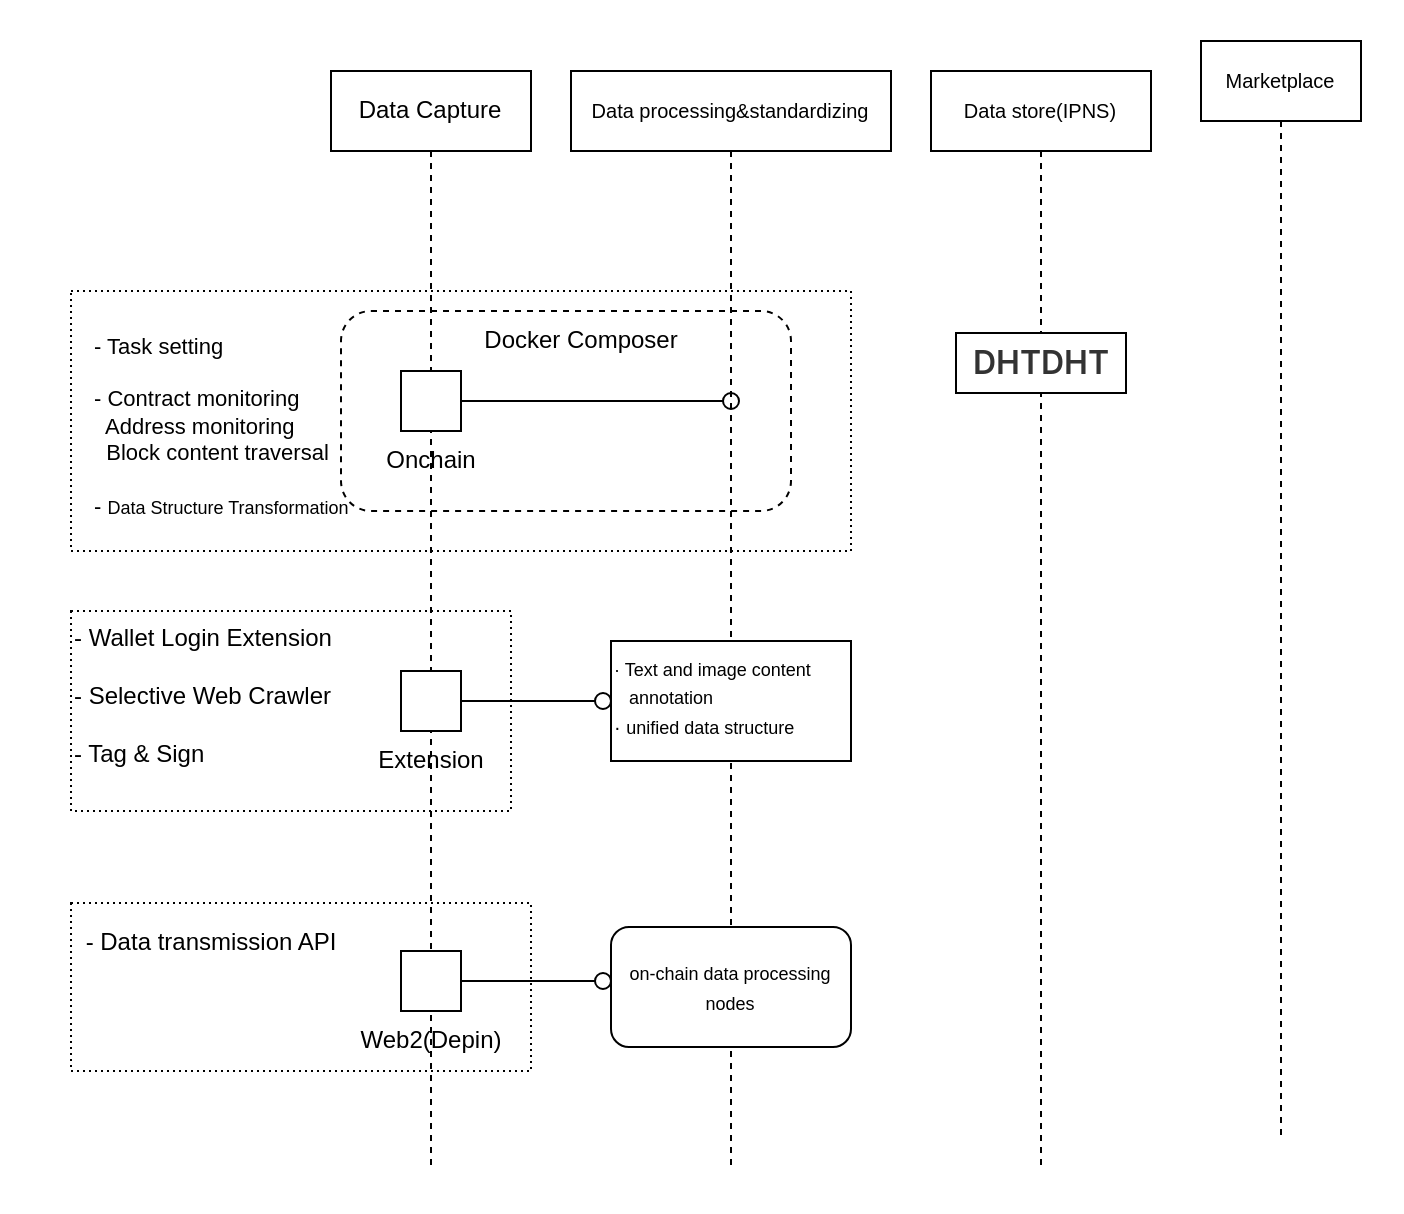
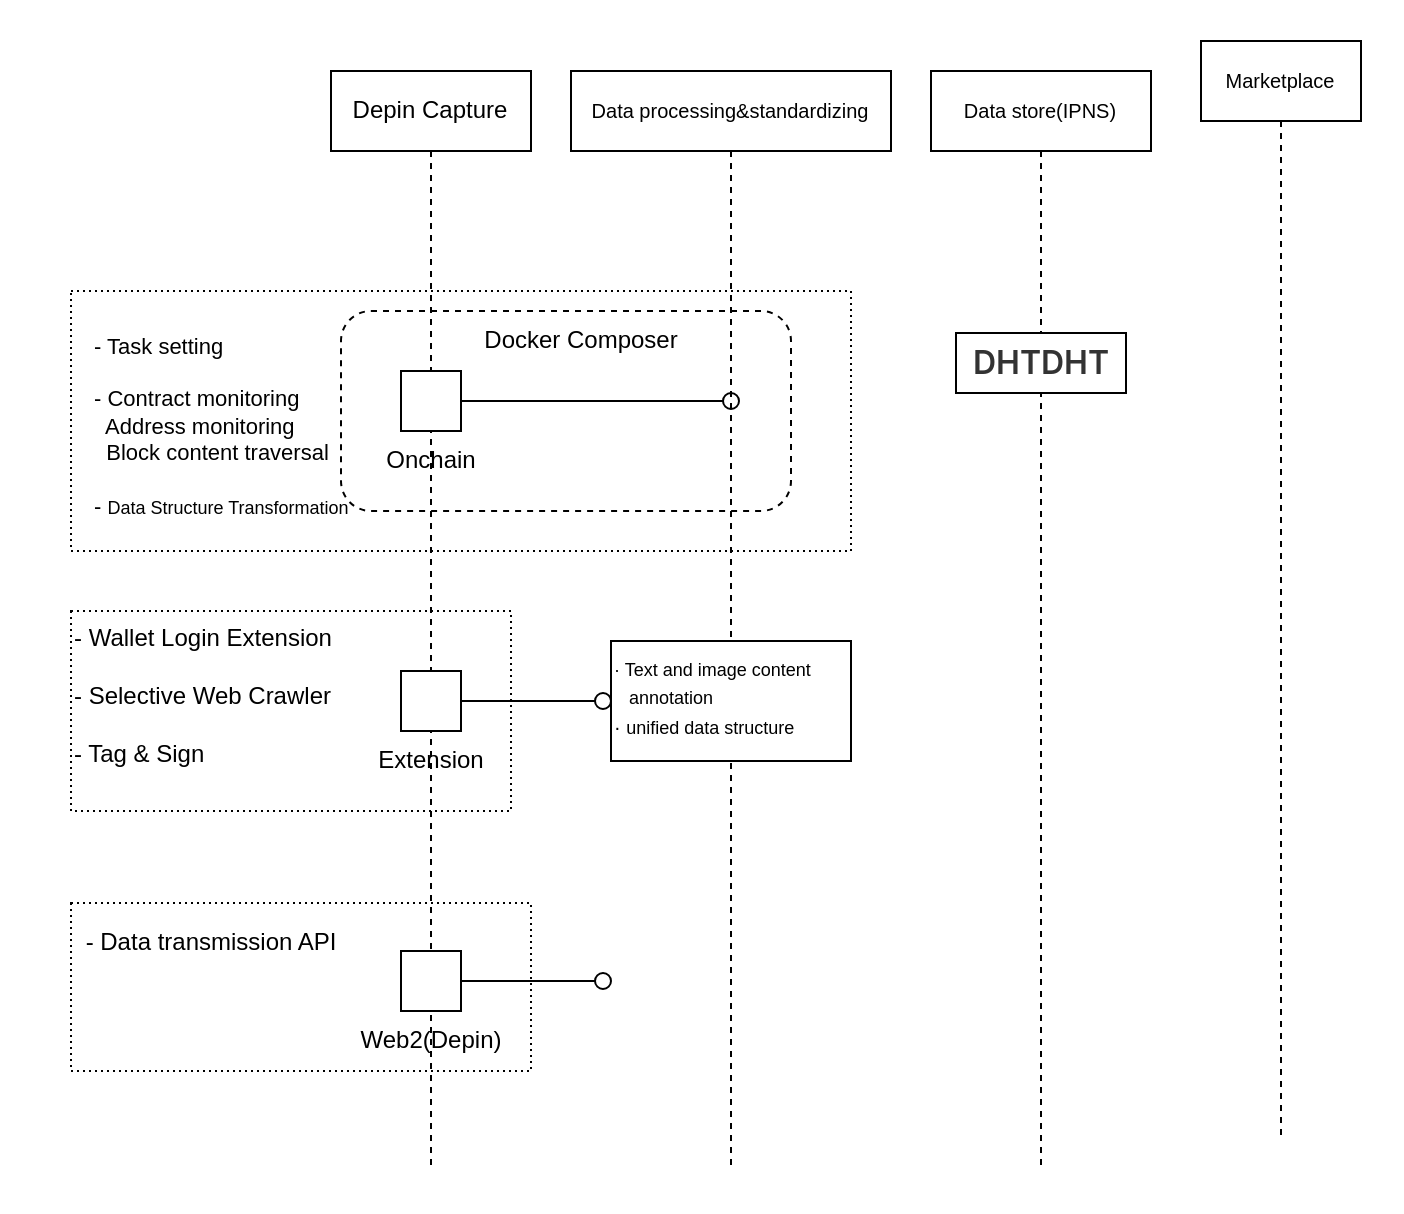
  <mxCell id="0" />
  <mxCell id="1" parent="0" />
- <mxCell id="2" value="&lt;span style=&quot;text-align: left;&quot;&gt;Data Capture&lt;/span&gt;" style="shape=umlLifeline;perimeter=lifelinePerimeter;whiteSpace=wrap;html=1;container=1;dropTarget=0;collapsible=0;recursiveResize=0;outlineConnect=0;portConstraint=eastwest;newEdgeStyle={&quot;edgeStyle&quot;:&quot;elbowEdgeStyle&quot;,&quot;elbow&quot;:&quot;vertical&quot;,&quot;curved&quot;:0,&quot;rounded&quot;:0};" vertex="1" parent="1"><mxGeometry x="165" y="35" width="100" height="550" as="geometry" /></mxCell>
+ <mxCell id="2" value="&lt;span style=&quot;text-align: left;&quot;&gt;Depin Capture&lt;/span&gt;" style="shape=umlLifeline;perimeter=lifelinePerimeter;whiteSpace=wrap;html=1;container=1;dropTarget=0;collapsible=0;recursiveResize=0;outlineConnect=0;portConstraint=eastwest;newEdgeStyle={&quot;edgeStyle&quot;:&quot;elbowEdgeStyle&quot;,&quot;elbow&quot;:&quot;vertical&quot;,&quot;curved&quot;:0,&quot;rounded&quot;:0};" vertex="1" parent="1"><mxGeometry x="165" y="35" width="100" height="550" as="geometry" /></mxCell>
  <mxCell id="3" value="&lt;font style=&quot;font-size: 10px;&quot;&gt;Data processing&amp;amp;standardizing&lt;/font&gt;" style="shape=umlLifeline;perimeter=lifelinePerimeter;whiteSpace=wrap;html=1;container=1;dropTarget=0;collapsible=0;recursiveResize=0;outlineConnect=0;portConstraint=eastwest;newEdgeStyle={&quot;edgeStyle&quot;:&quot;elbowEdgeStyle&quot;,&quot;elbow&quot;:&quot;vertical&quot;,&quot;curved&quot;:0,&quot;rounded&quot;:0};" vertex="1" parent="1"><mxGeometry x="285" y="35" width="160" height="550" as="geometry" /></mxCell>
  <mxCell id="4" value="" style="html=1;rounded=0;" vertex="1" parent="1"><mxGeometry x="200" y="185" width="30" height="30" as="geometry" /></mxCell>
  <mxCell id="5" value="" style="endArrow=none;html=1;rounded=0;align=center;verticalAlign=top;endFill=0;labelBackgroundColor=none;endSize=2;" edge="1" source="4" target="6" parent="1"><mxGeometry relative="1" as="geometry" /></mxCell>
  <mxCell id="6" value="" style="ellipse;html=1;fontSize=11;align=center;fillColor=none;points=[];aspect=fixed;resizable=0;verticalAlign=bottom;labelPosition=center;verticalLabelPosition=top;flipH=1;" vertex="1" parent="1"><mxGeometry x="361" y="196" width="8" height="8" as="geometry" /></mxCell>
  <mxCell id="7" value="Onchain" style="text;html=1;align=center;verticalAlign=middle;resizable=0;points=[];autosize=1;strokeColor=none;fillColor=none;" vertex="1" parent="1"><mxGeometry x="180" y="215" width="70" height="30" as="geometry" /></mxCell>
  <mxCell id="8" value="" style="html=1;rounded=0;" vertex="1" parent="1"><mxGeometry x="200" y="335" width="30" height="30" as="geometry" /></mxCell>
  <mxCell id="9" value="" style="endArrow=none;html=1;rounded=0;align=center;verticalAlign=top;endFill=0;labelBackgroundColor=none;endSize=2;" edge="1" parent="1" source="8" target="10"><mxGeometry relative="1" as="geometry" /></mxCell>
  <mxCell id="10" value="" style="ellipse;html=1;fontSize=11;align=center;fillColor=none;points=[];aspect=fixed;resizable=0;verticalAlign=bottom;labelPosition=center;verticalLabelPosition=top;flipH=1;" vertex="1" parent="1"><mxGeometry x="297" y="346" width="8" height="8" as="geometry" /></mxCell>
  <mxCell id="11" value="Extension" style="text;html=1;align=center;verticalAlign=middle;resizable=0;points=[];autosize=1;strokeColor=none;fillColor=none;" vertex="1" parent="1"><mxGeometry x="175" y="365" width="80" height="30" as="geometry" /></mxCell>
  <mxCell id="12" value="&lt;font style=&quot;font-size: 10px;&quot;&gt;Data store(IPNS)&lt;/font&gt;" style="shape=umlLifeline;perimeter=lifelinePerimeter;whiteSpace=wrap;html=1;container=1;dropTarget=0;collapsible=0;recursiveResize=0;outlineConnect=0;portConstraint=eastwest;newEdgeStyle={&quot;edgeStyle&quot;:&quot;elbowEdgeStyle&quot;,&quot;elbow&quot;:&quot;vertical&quot;,&quot;curved&quot;:0,&quot;rounded&quot;:0};" vertex="1" parent="1"><mxGeometry x="465" y="35" width="110" height="550" as="geometry" /></mxCell>
  <mxCell id="13" value="&lt;font style=&quot;font-size: 10px;&quot;&gt;Marketplace&lt;/font&gt;" style="shape=umlLifeline;perimeter=lifelinePerimeter;whiteSpace=wrap;html=1;container=1;dropTarget=0;collapsible=0;recursiveResize=0;outlineConnect=0;portConstraint=eastwest;newEdgeStyle={&quot;edgeStyle&quot;:&quot;elbowEdgeStyle&quot;,&quot;elbow&quot;:&quot;vertical&quot;,&quot;curved&quot;:0,&quot;rounded&quot;:0};" vertex="1" parent="1"><mxGeometry x="600" y="20" width="80" height="550" as="geometry" /></mxCell>
  <mxCell id="14" value="" style="html=1;rounded=0;" vertex="1" parent="1"><mxGeometry x="200" y="475" width="30" height="30" as="geometry" /></mxCell>
  <mxCell id="15" value="" style="endArrow=none;html=1;rounded=0;align=center;verticalAlign=top;endFill=0;labelBackgroundColor=none;endSize=2;" edge="1" parent="1" source="14" target="16"><mxGeometry relative="1" as="geometry" /></mxCell>
  <mxCell id="16" value="" style="ellipse;html=1;fontSize=11;align=center;fillColor=none;points=[];aspect=fixed;resizable=0;verticalAlign=bottom;labelPosition=center;verticalLabelPosition=top;flipH=1;" vertex="1" parent="1"><mxGeometry x="297" y="486" width="8" height="8" as="geometry" /></mxCell>
  <mxCell id="17" value="Web2(Depin)" style="text;html=1;align=center;verticalAlign=middle;resizable=0;points=[];autosize=1;strokeColor=none;fillColor=none;" vertex="1" parent="1"><mxGeometry x="170" y="505" width="90" height="30" as="geometry" /></mxCell>
  <mxCell id="18" value="" style="rounded=1;whiteSpace=wrap;html=1;fillColor=none;dashed=1;" vertex="1" parent="1"><mxGeometry x="170" y="155" width="225" height="100" as="geometry" /></mxCell>
  <mxCell id="19" value="Docker Composer" style="text;html=1;align=center;verticalAlign=middle;resizable=0;points=[];autosize=1;strokeColor=none;fillColor=none;" vertex="1" parent="1"><mxGeometry x="230" y="155" width="120" height="30" as="geometry" /></mxCell>
  <mxCell id="20" value="&lt;div&gt;&lt;br&gt;&lt;/div&gt;" style="rounded=0;whiteSpace=wrap;html=1;fillColor=none;dashed=1;dashPattern=1 2;" vertex="1" parent="1"><mxGeometry x="35" y="145" width="390" height="130" as="geometry" /></mxCell>
  <mxCell id="21" value="&lt;div&gt;&lt;br&gt;&lt;/div&gt;" style="text;html=1;align=center;verticalAlign=middle;resizable=0;points=[];autosize=1;strokeColor=none;fillColor=none;" vertex="1" parent="1"><mxGeometry x="65" y="130" width="20" height="30" as="geometry" /></mxCell>
  <mxCell id="22" value="&lt;div style=&quot;forced-color-adjust: none; font-size: 11px;&quot;&gt;&lt;font style=&quot;font-size: 11px;&quot;&gt;- Task setting&lt;br&gt;&lt;br&gt;&lt;/font&gt;&lt;/div&gt;&lt;div style=&quot;forced-color-adjust: none; font-size: 11px;&quot;&gt;&lt;font style=&quot;font-size: 11px;&quot;&gt;-&amp;nbsp;&lt;span style=&quot;background-color: initial;&quot;&gt;Contract monitoring&lt;br&gt;&amp;nbsp; Address&amp;nbsp;&lt;/span&gt;&lt;span style=&quot;background-color: initial;&quot;&gt;monitoring&lt;br&gt;&amp;nbsp;&amp;nbsp;&lt;/span&gt;&lt;span style=&quot;background-color: initial;&quot;&gt;Block content traversal&lt;br&gt;&lt;br&gt;&lt;/span&gt;&lt;/font&gt;&lt;/div&gt;&lt;div style=&quot;forced-color-adjust: none;&quot;&gt;&lt;font style=&quot;font-size: 11px;&quot;&gt;&lt;span style=&quot;background-color: initial;&quot;&gt;-&amp;nbsp;&lt;/span&gt;&lt;/font&gt;&lt;span style=&quot;background-color: initial;&quot;&gt;&lt;font style=&quot;font-size: 9px;&quot;&gt;Data Structure Transformation&lt;/font&gt;&lt;/span&gt;&lt;/div&gt;&lt;div style=&quot;font-size: 11px;&quot;&gt;&lt;span style=&quot;background-color: initial;&quot;&gt;&lt;font style=&quot;font-size: 11px;&quot;&gt;&lt;br&gt;&lt;/font&gt;&lt;/span&gt;&lt;/div&gt;&lt;div style=&quot;forced-color-adjust: none; font-size: 11px;&quot;&gt;&lt;br style=&quot;forced-color-adjust: none; color: rgb(0, 0, 0); font-family: Helvetica; font-style: normal; font-variant-ligatures: normal; font-variant-caps: normal; font-weight: 400; letter-spacing: normal; orphans: 2; text-align: center; text-indent: 0px; text-transform: none; widows: 2; word-spacing: 0px; -webkit-text-stroke-width: 0px; white-space: nowrap; background-color: rgb(251, 251, 251); text-decoration-thickness: initial; text-decoration-style: initial; text-decoration-color: initial;&quot;&gt;&lt;/div&gt;" style="text;whiteSpace=wrap;html=1;" vertex="1" parent="1"><mxGeometry x="45" y="160" width="150" height="165" as="geometry" /></mxCell>
  <mxCell id="23" value="" style="rounded=0;whiteSpace=wrap;html=1;align=left;" vertex="1" parent="1"><mxGeometry x="305" y="320" width="120" height="60" as="geometry" /></mxCell>
  <mxCell id="24" value="" style="rounded=0;whiteSpace=wrap;html=1;fillColor=none;dashed=1;dashPattern=1 2;" vertex="1" parent="1"><mxGeometry x="35" y="305" width="220" height="100" as="geometry" /></mxCell>
  <mxCell id="25" value="&lt;div&gt;&lt;br&gt;&lt;/div&gt;" style="text;html=1;align=center;verticalAlign=middle;resizable=0;points=[];autosize=1;strokeColor=none;fillColor=none;" vertex="1" parent="1"><mxGeometry x="20" y="451" width="20" height="30" as="geometry" /></mxCell>
  <mxCell id="26" value="- Wallet Login Extension&lt;div&gt;&lt;br&gt;&lt;/div&gt;&lt;div&gt;- Selective Web Crawler&lt;/div&gt;&lt;div&gt;&lt;br&gt;&lt;/div&gt;&lt;div&gt;- Tag &amp;amp; Sign&lt;/div&gt;&lt;div&gt;&lt;div style=&quot;forced-color-adjust: none;&quot;&gt;&lt;br style=&quot;forced-color-adjust: none; color: rgb(0, 0, 0); font-family: Helvetica; font-size: 12px; font-style: normal; font-variant-ligatures: normal; font-variant-caps: normal; font-weight: 400; letter-spacing: normal; orphans: 2; text-align: center; text-indent: 0px; text-transform: none; widows: 2; word-spacing: 0px; -webkit-text-stroke-width: 0px; white-space: nowrap; background-color: rgb(251, 251, 251); text-decoration-thickness: initial; text-decoration-style: initial; text-decoration-color: initial;&quot;&gt;&lt;/div&gt;&lt;/div&gt;" style="text;whiteSpace=wrap;html=1;" vertex="1" parent="1"><mxGeometry x="35" y="305" width="160" height="100" as="geometry" /></mxCell>
  <mxCell id="27" value="&lt;font style=&quot;&quot;&gt;&lt;font style=&quot;font-size: 9px;&quot;&gt;· Text and image content&amp;nbsp; &amp;nbsp; &amp;nbsp; &amp;nbsp; &amp;nbsp; &amp;nbsp;annotation&lt;/font&gt;&lt;br&gt;&lt;span style=&quot;font-size: 10px;&quot;&gt;·&amp;nbsp;&lt;/span&gt;&lt;/font&gt;&lt;font style=&quot;font-size: 9px;&quot;&gt;unified data structure&lt;/font&gt;" style="text;whiteSpace=wrap;html=1;" vertex="1" parent="1"><mxGeometry x="305" y="320" width="120" height="55" as="geometry" /></mxCell>
  <mxCell id="28" value="" style="rounded=0;whiteSpace=wrap;html=1;fillColor=none;dashed=1;dashPattern=1 2;" vertex="1" parent="1"><mxGeometry x="35" y="451" width="230" height="84" as="geometry" /></mxCell>
  <mxCell id="29" value="- Data transmission API" style="text;html=1;align=center;verticalAlign=middle;resizable=0;points=[];autosize=1;strokeColor=none;fillColor=none;" vertex="1" parent="1"><mxGeometry x="30" y="456" width="150" height="30" as="geometry" /></mxCell>
- <mxCell id="30" value="&lt;font style=&quot;font-size: 9px;&quot;&gt;on-chain data processing nodes&lt;/font&gt;" style="rounded=1;whiteSpace=wrap;html=1;" vertex="1" parent="1"><mxGeometry x="305" y="463" width="120" height="60" as="geometry" /></mxCell>
  <mxCell id="31" value="&lt;span style=&quot;font-weight: 600; color: rgba(0, 0, 0, 0.8); font-family: -apple-system, &amp;quot;system-ui&amp;quot;, &amp;quot;Segoe UI&amp;quot;, Roboto, Oxygen, Ubuntu, Cantarell, &amp;quot;Fira Sans&amp;quot;, &amp;quot;Droid Sans&amp;quot;, &amp;quot;Helvetica Neue&amp;quot;, sans-serif; font-size: 16px; text-align: start; background-color: rgb(255, 255, 255);&quot;&gt;&lt;font style=&quot;vertical-align: inherit;&quot;&gt;DHTDHT&lt;/font&gt;&lt;/span&gt;" style="whiteSpace=wrap;html=1;rounded=0;" vertex="1" parent="1"><mxGeometry x="477.5" y="166" width="85" height="30" as="geometry" /></mxCell>
